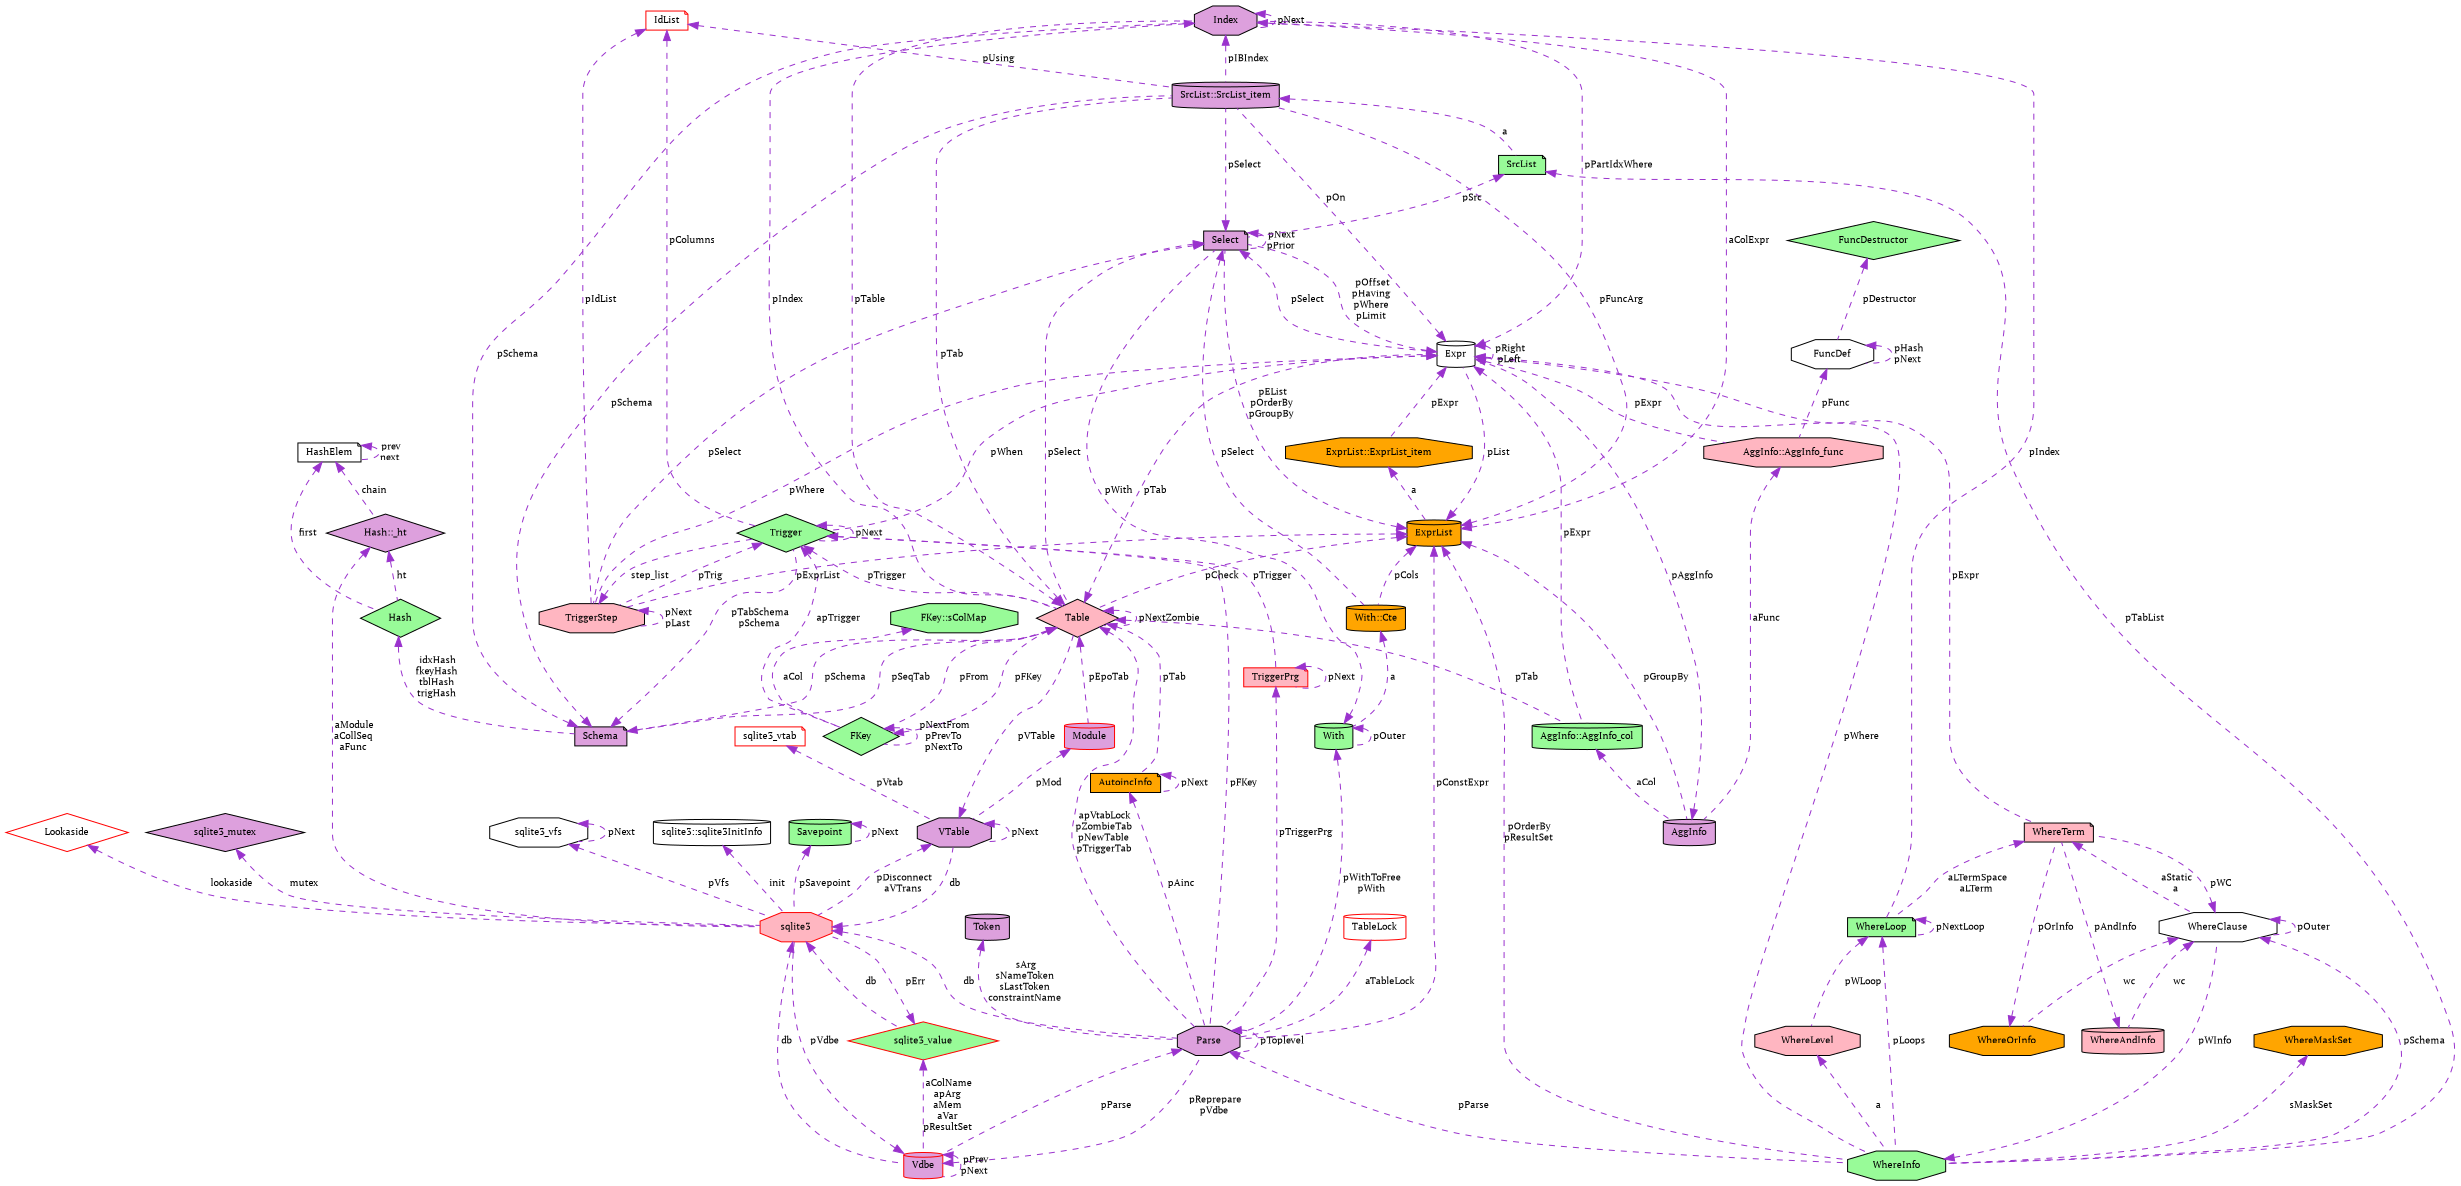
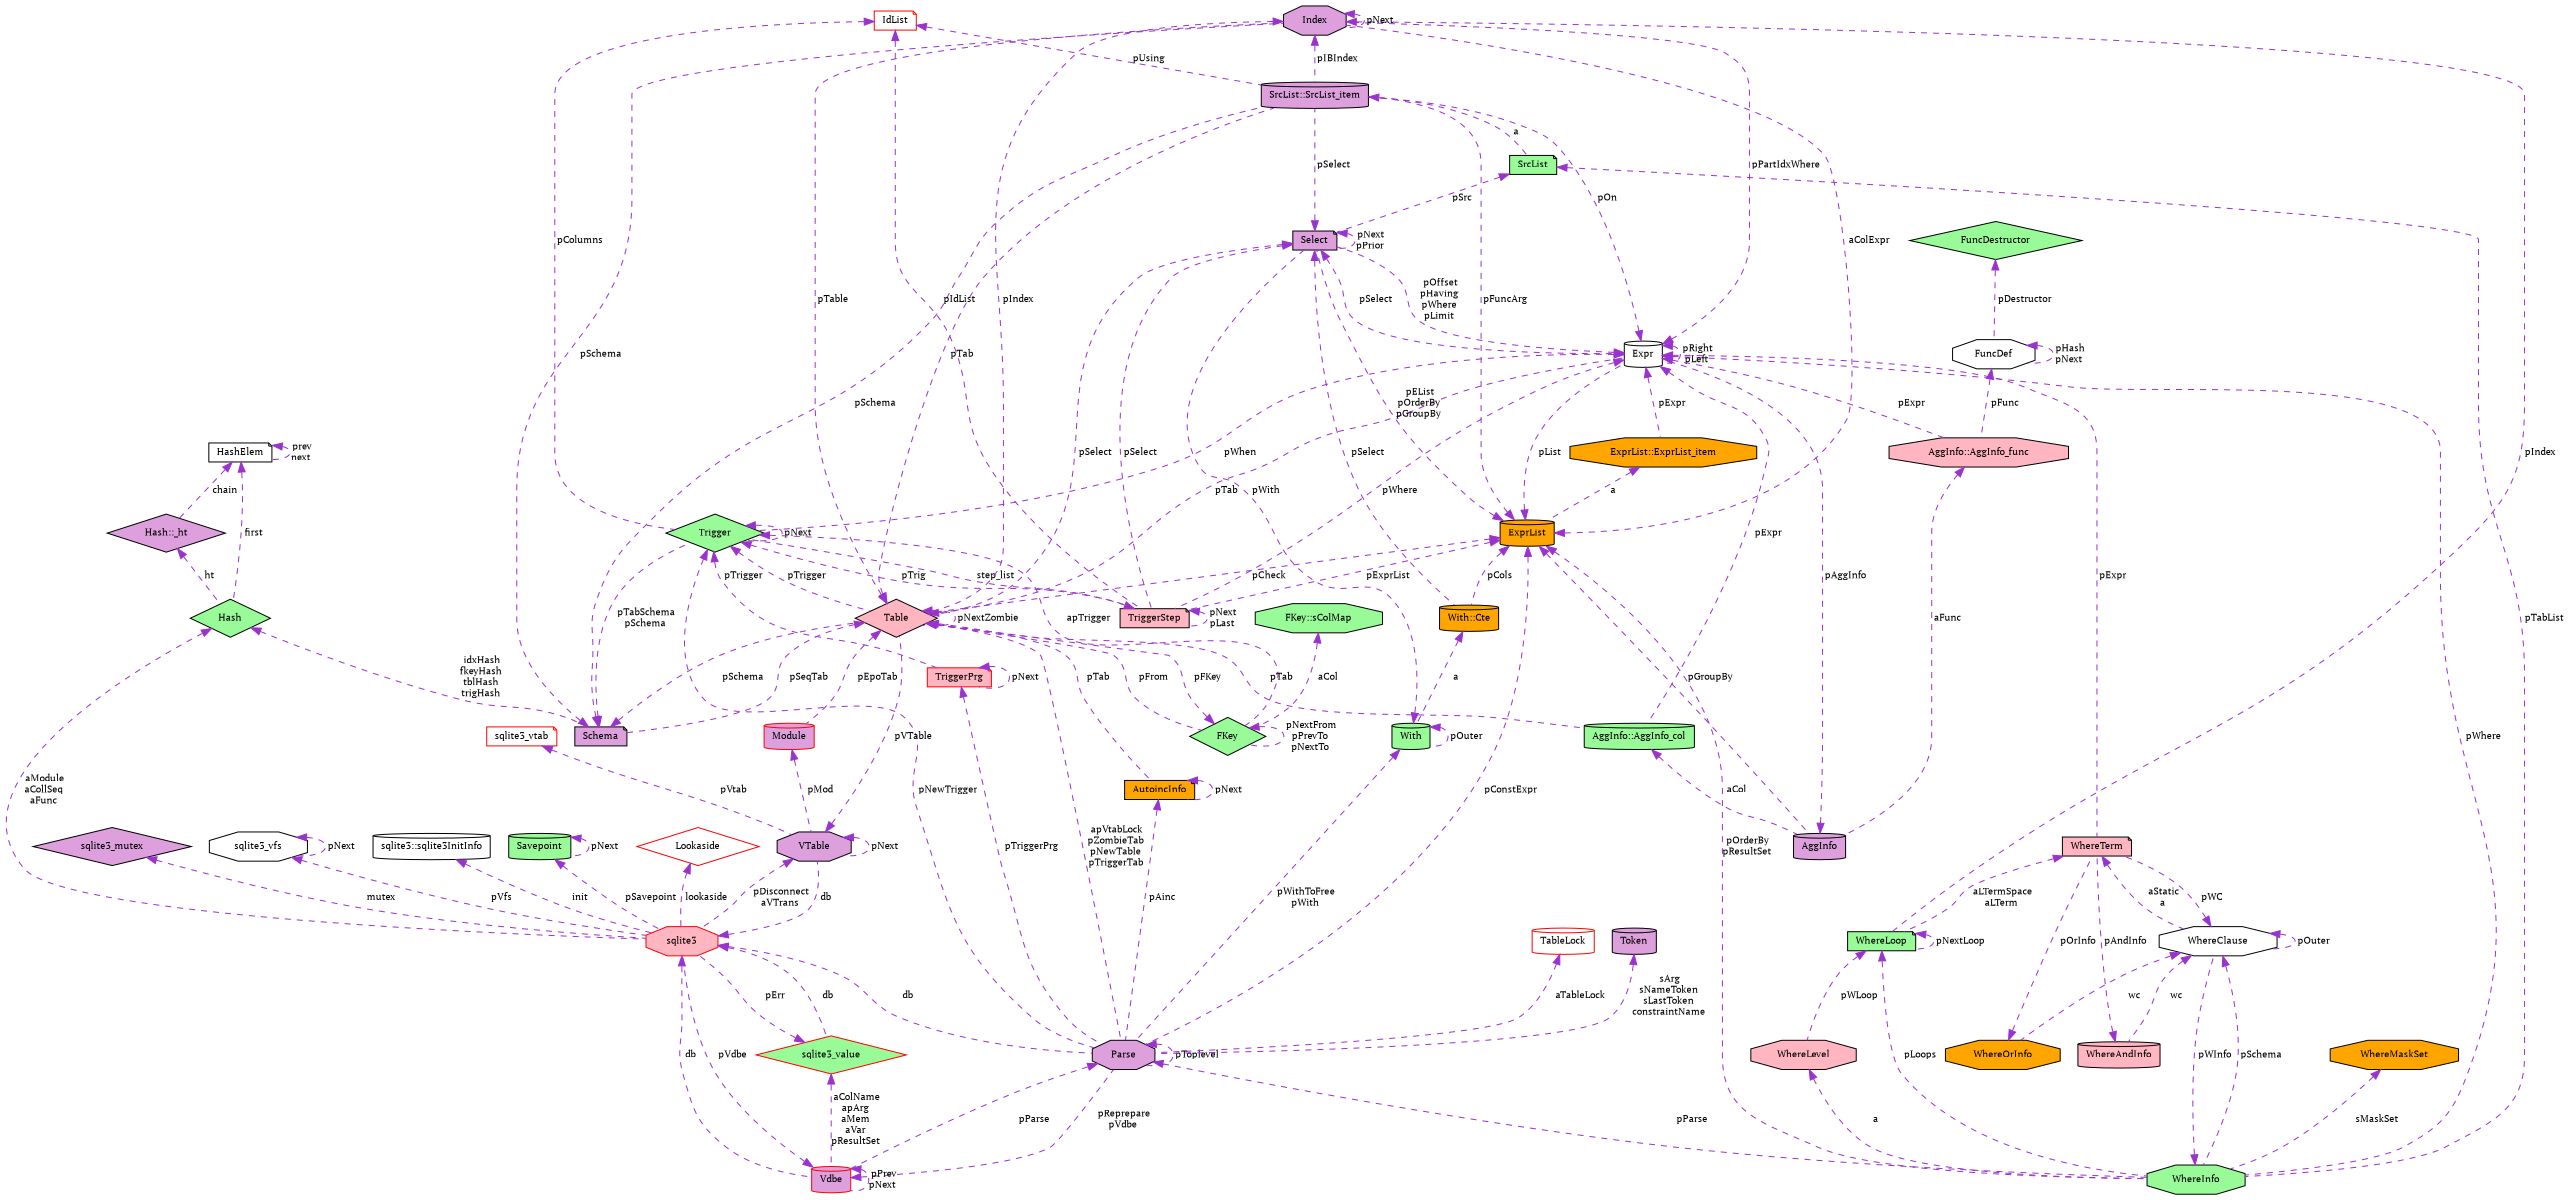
  digraph {
    fontname="PT Serif"
    node [color=black fillcolor=palegreen fontname="PT Serif" fontsize=10 shape=octagon style=filled]
    edge [color=darkorchid3 dir=back fontname="PT Serif" fontsize=10 labelfontname=Helvetica labelfontsize=10 style=dashed]
    n1 [fillcolor=lightpink fontcolor=black height=0.2 label=WhereTerm shape=note width=0.4]
    n2 [fillcolor=white height=0.2 label=WhereClause width=0.4]
    n3 [height=0.2 label=WhereLoop shape=note width=0.4]
    n4 [fillcolor=lightpink height=0.2 label=WhereAndInfo shape=cylinder width=0.4]
    n5 [height=0.2 label=WhereInfo width=0.4]
    n6 [fillcolor=orange height=0.2 label=WhereOrInfo width=0.4]
    n7 [fillcolor=lightpink height=0.2 label=WhereLevel width=0.4]
    n8 [fillcolor=white height=0.2 label=Expr shape=cylinder width=0.4]
    n9 [height=0.2 label="AggInfo::AggInfo_col" shape=cylinder width=0.4]
    n10 [height=0.2 label=Trigger shape=diamond width=0.4]
-   n11 [fillcolor=lightpink height=0.2 label=TriggerStep width=0.4]
+   n11 [fillcolor=lightpink height=0.2 label=TriggerStep shape=note width=0.4]
    n12 [fillcolor=plum height=0.2 label=Select shape=note width=0.4]
    n13 [fillcolor=orange height=0.2 label="ExprList::ExprList_item" width=0.4]
    n14 [fillcolor=plum height=0.2 label="SrcList::SrcList_item" shape=cylinder width=0.4]
    n15 [fillcolor=plum height=0.2 label=Index width=0.4]
    n16 [fillcolor=lightpink height=0.2 label="AggInfo::AggInfo_func" width=0.4]
    n17 [fillcolor=plum height=0.2 label=AggInfo shape=cylinder width=0.4]
    n18 [fillcolor=lightpink height=0.2 label=Table shape=diamond width=0.4]
    n19 [height=0.2 label=FKey shape=diamond width=0.4]
    n20 [fillcolor=plum height=0.2 label=Parse width=0.4]
    n21 [color=red fillcolor=lightpink height=0.2 label=TriggerPrg shape=note width=0.4]
    n22 [fillcolor=orange height=0.2 label="With::Cte" shape=cylinder width=0.4]
    n23 [fillcolor=orange height=0.2 label=ExprList shape=cylinder width=0.4]
    n24 [height=0.2 label=SrcList shape=note width=0.4]
    n25 [fillcolor=plum height=0.2 label=Schema shape=note width=0.4]
    n26 [fillcolor=orange height=0.2 label=AutoincInfo shape=note width=0.4]
    n27 [color=red fillcolor=plum height=0.2 label=Module shape=cylinder width=0.4]
    n28 [color=red fillcolor=plum height=0.2 label=Vdbe shape=cylinder width=0.4]
    n29 [fillcolor=plum height=0.2 label=VTable width=0.4]
    n30 [height=0.2 label=Hash shape=diamond width=0.4]
    n31 [color=red fillcolor=lightpink height=0.2 label=sqlite3 width=0.4]
    n32 [color=red height=0.2 label=sqlite3_value shape=diamond width=0.4]
    n33 [fillcolor=plum height=0.2 label="Hash::_ht" shape=diamond width=0.4]
    n34 [fillcolor=white height=0.2 label=HashElem shape=note width=0.4]
    n35 [height=0.2 label="FKey::sColMap" width=0.4]
    n36 [color=red fillcolor=white height=0.2 label=IdList shape=note width=0.4]
    n37 [height=0.2 label=With shape=cylinder width=0.4]
    n38 [color=red fillcolor=white height=0.2 label=TableLock shape=cylinder width=0.4]
    n39 [fillcolor=plum height=0.2 label=Token shape=cylinder width=0.4]
    n40 [height=0.2 label=Savepoint shape=cylinder width=0.4]
    n41 [color=red fillcolor=white height=0.2 label=Lookaside shape=diamond width=0.4]
    n42 [fillcolor=plum height=0.2 label=sqlite3_mutex shape=diamond width=0.4]
    n43 [fillcolor=white height=0.2 label=sqlite3_vfs width=0.4]
    n44 [fillcolor=white height=0.2 label="sqlite3::sqlite3InitInfo" shape=cylinder width=0.4]
    n45 [color=red fillcolor=white height=0.2 label=sqlite3_vtab shape=note width=0.4]
    n46 [fillcolor=white height=0.2 label=FuncDef width=0.4]
    n47 [height=0.2 label=FuncDestructor shape=diamond width=0.4]
    n48 [fillcolor=orange height=0.2 label=WhereMaskSet width=0.4]
    n1 -> n2 [label=" aStatic\na"]
    n1 -> n3 [label=" aLTermSpace\naLTerm"]
    n2 -> n1 [label=" pWC"]
    n2 -> n2 [label=" pOuter"]
    n2 -> n4 [label=" wc"]
    n2 -> n5 [label=" pSchema"]
    n2 -> n6 [label=" wc"]
    n3 -> n3 [label=" pNextLoop"]
    n3 -> n5 [label=" pLoops"]
    n3 -> n7 [label=" pWLoop"]
    n4 -> n1 [label=" pAndInfo"]
    n5 -> n2 [label=" pWInfo"]
    n6 -> n1 [label=" pOrInfo"]
    n7 -> n5 [label=" a"]
    n8 -> n1 [label=" pExpr"]
    n8 -> n5 [label=" pWhere"]
    n8 -> n8 [label=" pRight\npLeft"]
    n8 -> n9 [label=" pExpr"]
    n8 -> n10 [label=" pWhen"]
    n8 -> n11 [label=" pWhere"]
    n8 -> n12 [label=" pOffset\npHaving\npWhere\npLimit"]
    n8 -> n13 [label=" pExpr"]
    n8 -> n14 [label=" pOn"]
    n8 -> n15 [label=" pPartIdxWhere"]
    n8 -> n16 [label=" pExpr"]
    n9 -> n17 [label=" aCol"]
    n10 -> n10 [label=" pNext"]
    n10 -> n11 [label=" pTrig"]
    n10 -> n18 [label=" pTrigger"]
    n10 -> n19 [label=" apTrigger"]
-   n10 -> n20 [label=" pFKey"]
+   n10 -> n20 [label=" pNewTrigger"]
    n10 -> n21 [label=" pTrigger"]
    n11 -> n10 [label=" step_list"]
    n11 -> n11 [label=" pNext\npLast"]
    n12 -> n8 [label=" pSelect"]
    n12 -> n11 [label=" pSelect"]
    n12 -> n12 [label=" pNext\npPrior"]
    n12 -> n14 [label=" pSelect"]
    n12 -> n18 [label=" pSelect"]
    n12 -> n22 [label=" pSelect"]
    n13 -> n23 [label=" a"]
    n14 -> n24 [label=" a"]
    n15 -> n3 [label=" pIndex"]
    n15 -> n14 [label=" pIBIndex"]
    n15 -> n15 [label=" pNext"]
    n15 -> n18 [label=" pIndex"]
    n16 -> n17 [label=" aFunc"]
    n17 -> n8 [label=" pAggInfo"]
    n18 -> n8 [label=" pTab"]
    n18 -> n9 [label=" pTab"]
    n18 -> n14 [label=" pTab"]
    n18 -> n15 [label=" pTable"]
    n18 -> n18 [label=" pNextZombie"]
    n18 -> n19 [label=" pFrom"]
    n18 -> n20 [label=" apVtabLock\npZombieTab\npNewTable\npTriggerTab"]
    n18 -> n25 [label=" pSeqTab"]
    n18 -> n26 [label=" pTab"]
    n18 -> n27 [label=" pEpoTab"]
    n19 -> n18 [label=" pFKey"]
    n19 -> n19 [label=" pNextFrom\npPrevTo\npNextTo"]
    n20 -> n5 [label=" pParse"]
    n20 -> n20 [label=" pToplevel"]
    n20 -> n28 [label=" pParse"]
    n21 -> n20 [label=" pTriggerPrg"]
    n21 -> n21 [label=" pNext"]
    n22 -> n37 [label=" a"]
    n23 -> n5 [label=" pOrderBy\npResultSet"]
    n23 -> n8 [label=" pList"]
    n23 -> n11 [label=" pExprList"]
    n23 -> n12 [label=" pEList\npOrderBy\npGroupBy"]
    n23 -> n14 [label=" pFuncArg"]
    n23 -> n15 [label=" aColExpr"]
    n23 -> n17 [label=" pGroupBy"]
    n23 -> n18 [label=" pCheck"]
    n23 -> n20 [label=" pConstExpr"]
    n23 -> n22 [label=" pCols"]
    n24 -> n5 [label=" pTabList"]
    n24 -> n12 [label=" pSrc"]
    n25 -> n10 [label=" pTabSchema\npSchema"]
    n25 -> n14 [label=" pSchema"]
    n25 -> n15 [label=" pSchema"]
    n25 -> n18 [label=" pSchema"]
    n26 -> n20 [label=" pAinc"]
    n26 -> n26 [label=" pNext"]
    n27 -> n29 [label=" pMod"]
    n28 -> n20 [label=" pReprepare\npVdbe"]
    n28 -> n28 [label=" pPrev\npNext"]
    n28 -> n31 [label=" pVdbe"]
    n29 -> n18 [label=" pVTable"]
    n29 -> n29 [label=" pNext"]
    n29 -> n31 [label=" pDisconnect\naVTrans"]
    n30 -> n25 [label=" idxHash\nfkeyHash\ntblHash\ntrigHash"]
-   n33 -> n31 [label=" aModule\naCollSeq\naFunc"]
+   n30 -> n31 [label=" aModule\naCollSeq\naFunc"]
    n31 -> n20 [label=" db"]
    n31 -> n28 [label=" db"]
    n31 -> n29 [label=" db"]
    n31 -> n32 [label=" db"]
    n32 -> n28 [label=" aColName\napArg\naMem\naVar\npResultSet"]
    n32 -> n31 [label=" pErr"]
    n33 -> n30 [label=" ht"]
    n34 -> n30 [label=" first"]
    n34 -> n33 [label=" chain"]
    n34 -> n34 [label=" prev\nnext"]
    n35 -> n19 [label=" aCol"]
    n36 -> n10 [label=" pColumns"]
    n36 -> n11 [label=" pIdList"]
    n36 -> n14 [label=" pUsing"]
    n37 -> n12 [label=" pWith"]
    n37 -> n20 [label=" pWithToFree\npWith"]
    n37 -> n37 [label=" pOuter"]
    n38 -> n20 [label=" aTableLock"]
    n39 -> n20 [label=" sArg\nsNameToken\nsLastToken\nconstraintName"]
    n40 -> n31 [label=" pSavepoint"]
    n40 -> n40 [label=" pNext"]
    n41 -> n31 [label=" lookaside"]
    n42 -> n31 [label=" mutex"]
    n43 -> n31 [label=" pVfs"]
    n43 -> n43 [label=" pNext"]
    n44 -> n31 [label=" init"]
    n45 -> n29 [label=" pVtab"]
    n46 -> n16 [label=" pFunc"]
    n46 -> n46 [label=" pHash\npNext"]
    n47 -> n46 [label=" pDestructor"]
    n48 -> n5 [label=" sMaskSet"]
  }
